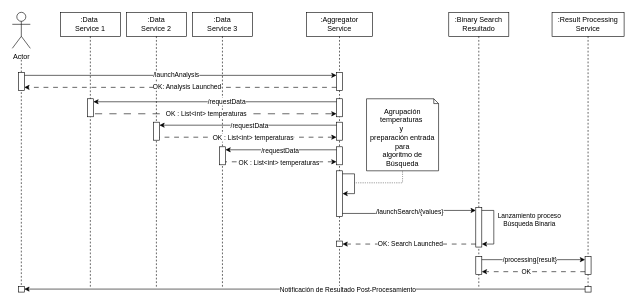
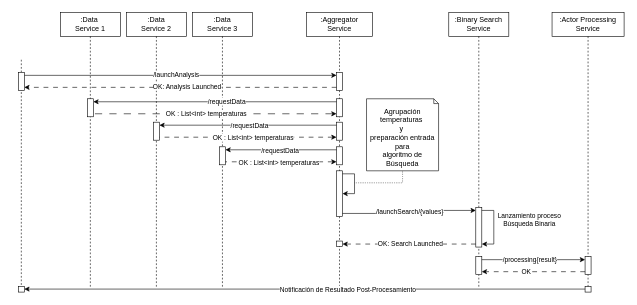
  <mxCell id="0" />
  <mxCell id="1" parent="0" />
  <mxCell id="2" value="&lt;div&gt;:Data&amp;nbsp;&lt;/div&gt;&lt;div&gt;Service 1 &lt;br&gt;&lt;/div&gt;" style="shape=umlLifeline;perimeter=lifelinePerimeter;whiteSpace=wrap;html=1;container=1;dropTarget=0;collapsible=0;recursiveResize=0;outlineConnect=0;portConstraint=eastwest;newEdgeStyle={&quot;edgeStyle&quot;:&quot;elbowEdgeStyle&quot;,&quot;elbow&quot;:&quot;vertical&quot;,&quot;curved&quot;:0,&quot;rounded&quot;:0};" parent="1" vertex="1"><mxGeometry x="100" y="20" width="100" height="460" as="geometry" /></mxCell>
  <mxCell id="3" value="" style="html=1;points=[[0,0,0,0,5],[0,1,0,0,-5],[1,0,0,0,5],[1,1,0,0,-5]];perimeter=orthogonalPerimeter;outlineConnect=0;targetShapes=umlLifeline;portConstraint=eastwest;newEdgeStyle={&quot;curved&quot;:0,&quot;rounded&quot;:0};" parent="2" vertex="1"><mxGeometry x="45" y="144" width="10" height="30" as="geometry" /></mxCell>
  <mxCell id="4" value="&lt;div&gt;:Data&lt;/div&gt;&lt;div&gt;Service 2&lt;br&gt;&lt;/div&gt;" style="shape=umlLifeline;perimeter=lifelinePerimeter;whiteSpace=wrap;html=1;container=1;dropTarget=0;collapsible=0;recursiveResize=0;outlineConnect=0;portConstraint=eastwest;newEdgeStyle={&quot;edgeStyle&quot;:&quot;elbowEdgeStyle&quot;,&quot;elbow&quot;:&quot;vertical&quot;,&quot;curved&quot;:0,&quot;rounded&quot;:0};" parent="1" vertex="1"><mxGeometry x="210" y="20" width="100" height="460" as="geometry" /></mxCell>
  <mxCell id="5" value="" style="html=1;points=[[0,0,0,0,5],[0,1,0,0,-5],[1,0,0,0,5],[1,1,0,0,-5]];perimeter=orthogonalPerimeter;outlineConnect=0;targetShapes=umlLifeline;portConstraint=eastwest;newEdgeStyle={&quot;curved&quot;:0,&quot;rounded&quot;:0};" parent="4" vertex="1"><mxGeometry x="45" y="183" width="10" height="30" as="geometry" /></mxCell>
  <mxCell id="6" value="&lt;div&gt;:Data&lt;/div&gt;&lt;div&gt;Service 3&lt;br&gt;&lt;/div&gt;" style="shape=umlLifeline;perimeter=lifelinePerimeter;whiteSpace=wrap;html=1;container=1;dropTarget=0;collapsible=0;recursiveResize=0;outlineConnect=0;portConstraint=eastwest;newEdgeStyle={&quot;edgeStyle&quot;:&quot;elbowEdgeStyle&quot;,&quot;elbow&quot;:&quot;vertical&quot;,&quot;curved&quot;:0,&quot;rounded&quot;:0};" parent="1" vertex="1"><mxGeometry x="320" y="20" width="100" height="460" as="geometry" /></mxCell>
  <mxCell id="7" value="" style="html=1;points=[[0,0,0,0,5],[0,1,0,0,-5],[1,0,0,0,5],[1,1,0,0,-5]];perimeter=orthogonalPerimeter;outlineConnect=0;targetShapes=umlLifeline;portConstraint=eastwest;newEdgeStyle={&quot;curved&quot;:0,&quot;rounded&quot;:0};" parent="6" vertex="1"><mxGeometry x="45" y="224" width="10" height="30" as="geometry" /></mxCell>
  <mxCell id="8" value="&lt;div&gt;:Aggregator&lt;/div&gt;&lt;div&gt;Service&lt;/div&gt;" style="shape=umlLifeline;perimeter=lifelinePerimeter;whiteSpace=wrap;html=1;container=1;dropTarget=0;collapsible=0;recursiveResize=0;outlineConnect=0;portConstraint=eastwest;newEdgeStyle={&quot;edgeStyle&quot;:&quot;elbowEdgeStyle&quot;,&quot;elbow&quot;:&quot;vertical&quot;,&quot;curved&quot;:0,&quot;rounded&quot;:0};" parent="1" vertex="1"><mxGeometry x="510" y="20" width="110" height="460" as="geometry" /></mxCell>
  <mxCell id="9" value="" style="html=1;points=[[0,0,0,0,5],[0,1,0,0,-5],[1,0,0,0,5],[1,1,0,0,-5]];perimeter=orthogonalPerimeter;outlineConnect=0;targetShapes=umlLifeline;portConstraint=eastwest;newEdgeStyle={&quot;curved&quot;:0,&quot;rounded&quot;:0};" parent="8" vertex="1"><mxGeometry x="50" y="144" width="10" height="30" as="geometry" /></mxCell>
  <mxCell id="10" value="" style="html=1;points=[[0,0,0,0,5],[0,1,0,0,-5],[1,0,0,0,5],[1,1,0,0,-5]];perimeter=orthogonalPerimeter;outlineConnect=0;targetShapes=umlLifeline;portConstraint=eastwest;newEdgeStyle={&quot;curved&quot;:0,&quot;rounded&quot;:0};" parent="8" vertex="1"><mxGeometry x="50" y="183" width="10" height="30" as="geometry" /></mxCell>
  <mxCell id="11" value="" style="html=1;points=[[0,0,0,0,5],[0,1,0,0,-5],[1,0,0,0,5],[1,1,0,0,-5]];perimeter=orthogonalPerimeter;outlineConnect=0;targetShapes=umlLifeline;portConstraint=eastwest;newEdgeStyle={&quot;curved&quot;:0,&quot;rounded&quot;:0};" parent="8" vertex="1"><mxGeometry x="50" y="224" width="10" height="30" as="geometry" /></mxCell>
  <mxCell id="12" value="" style="html=1;points=[[0,0,0,0,5],[0,1,0,0,-5],[1,0,0,0,5],[1,1,0,0,-5]];perimeter=orthogonalPerimeter;outlineConnect=0;targetShapes=umlLifeline;portConstraint=eastwest;newEdgeStyle={&quot;curved&quot;:0,&quot;rounded&quot;:0};" parent="8" vertex="1"><mxGeometry x="50" y="264" width="10" height="76" as="geometry" /></mxCell>
  <mxCell id="13" style="edgeStyle=orthogonalEdgeStyle;rounded=0;orthogonalLoop=1;jettySize=auto;html=1;curved=0;exitX=1;exitY=0;exitDx=0;exitDy=5;exitPerimeter=0;" parent="8" source="12" target="12" edge="1"><mxGeometry relative="1" as="geometry" /></mxCell>
  <mxCell id="14" value="" style="html=1;points=[[0,0,0,0,5],[0,1,0,0,-5],[1,0,0,0,5],[1,1,0,0,-5]];perimeter=orthogonalPerimeter;outlineConnect=0;targetShapes=umlLifeline;portConstraint=eastwest;newEdgeStyle={&quot;curved&quot;:0,&quot;rounded&quot;:0};" parent="8" vertex="1"><mxGeometry x="50" y="381" width="10" height="9" as="geometry" /></mxCell>
  <mxCell id="15" value="" style="html=1;points=[[0,0,0,0,5],[0,1,0,0,-5],[1,0,0,0,5],[1,1,0,0,-5]];perimeter=orthogonalPerimeter;outlineConnect=0;targetShapes=umlLifeline;portConstraint=eastwest;newEdgeStyle={&quot;curved&quot;:0,&quot;rounded&quot;:0};" parent="8" vertex="1"><mxGeometry x="50" y="100" width="10" height="30" as="geometry" /></mxCell>
- <mxCell id="16" value="&lt;div&gt;:Binary Search&lt;br&gt;&lt;/div&gt;&lt;div&gt;Resultado&lt;/div&gt;" style="shape=umlLifeline;perimeter=lifelinePerimeter;whiteSpace=wrap;html=1;container=1;dropTarget=0;collapsible=0;recursiveResize=0;outlineConnect=0;portConstraint=eastwest;newEdgeStyle={&quot;edgeStyle&quot;:&quot;elbowEdgeStyle&quot;,&quot;elbow&quot;:&quot;vertical&quot;,&quot;curved&quot;:0,&quot;rounded&quot;:0};" parent="1" vertex="1"><mxGeometry x="747" y="20" width="100" height="460" as="geometry" /></mxCell>
+ <mxCell id="16" value="&lt;div&gt;:Binary Search&lt;br&gt;&lt;/div&gt;&lt;div&gt;Service&lt;/div&gt;" style="shape=umlLifeline;perimeter=lifelinePerimeter;whiteSpace=wrap;html=1;container=1;dropTarget=0;collapsible=0;recursiveResize=0;outlineConnect=0;portConstraint=eastwest;newEdgeStyle={&quot;edgeStyle&quot;:&quot;elbowEdgeStyle&quot;,&quot;elbow&quot;:&quot;vertical&quot;,&quot;curved&quot;:0,&quot;rounded&quot;:0};" parent="1" vertex="1"><mxGeometry x="747" y="20" width="100" height="460" as="geometry" /></mxCell>
  <mxCell id="17" value="" style="html=1;points=[[0,0,0,0,5],[0,1,0,0,-5],[1,0,0,0,5],[1,1,0,0,-5]];perimeter=orthogonalPerimeter;outlineConnect=0;targetShapes=umlLifeline;portConstraint=eastwest;newEdgeStyle={&quot;curved&quot;:0,&quot;rounded&quot;:0};" parent="16" vertex="1"><mxGeometry x="45" y="325" width="10" height="66" as="geometry" /></mxCell>
  <mxCell id="18" style="edgeStyle=orthogonalEdgeStyle;rounded=0;orthogonalLoop=1;jettySize=auto;html=1;curved=0;exitX=1;exitY=0;exitDx=0;exitDy=5;exitPerimeter=0;entryX=1;entryY=1;entryDx=0;entryDy=-5;entryPerimeter=0;" parent="16" source="17" target="17" edge="1"><mxGeometry relative="1" as="geometry" /></mxCell>
  <mxCell id="19" value="&lt;div&gt;Lanzamiento proceso&lt;/div&gt;&lt;div&gt;Búsqueda Binaria&lt;br&gt;&lt;/div&gt;" style="edgeLabel;html=1;align=center;verticalAlign=middle;resizable=0;points=[];" parent="18" vertex="1" connectable="0"><mxGeometry x="-0.144" y="-2" relative="1" as="geometry"><mxPoint x="60" y="-6" as="offset" /></mxGeometry></mxCell>
  <mxCell id="20" value="" style="html=1;points=[[0,0,0,0,5],[0,1,0,0,-5],[1,0,0,0,5],[1,1,0,0,-5]];perimeter=orthogonalPerimeter;outlineConnect=0;targetShapes=umlLifeline;portConstraint=eastwest;newEdgeStyle={&quot;curved&quot;:0,&quot;rounded&quot;:0};" parent="16" vertex="1"><mxGeometry x="45" y="407" width="10" height="30" as="geometry" /></mxCell>
- <mxCell id="21" value=":Result Processing&lt;div&gt;Service&lt;/div&gt;" style="shape=umlLifeline;perimeter=lifelinePerimeter;whiteSpace=wrap;html=1;container=1;dropTarget=0;collapsible=0;recursiveResize=0;outlineConnect=0;portConstraint=eastwest;newEdgeStyle={&quot;edgeStyle&quot;:&quot;elbowEdgeStyle&quot;,&quot;elbow&quot;:&quot;vertical&quot;,&quot;curved&quot;:0,&quot;rounded&quot;:0};" parent="1" vertex="1"><mxGeometry x="919" y="20" width="120" height="460" as="geometry" /></mxCell>
+ <mxCell id="21" value=":Actor Processing&lt;div&gt;Service&lt;/div&gt;" style="shape=umlLifeline;perimeter=lifelinePerimeter;whiteSpace=wrap;html=1;container=1;dropTarget=0;collapsible=0;recursiveResize=0;outlineConnect=0;portConstraint=eastwest;newEdgeStyle={&quot;edgeStyle&quot;:&quot;elbowEdgeStyle&quot;,&quot;elbow&quot;:&quot;vertical&quot;,&quot;curved&quot;:0,&quot;rounded&quot;:0};" parent="1" vertex="1"><mxGeometry x="919" y="20" width="120" height="460" as="geometry" /></mxCell>
  <mxCell id="22" value="" style="html=1;points=[[0,0,0,0,5],[0,1,0,0,-5],[1,0,0,0,5],[1,1,0,0,-5]];perimeter=orthogonalPerimeter;outlineConnect=0;targetShapes=umlLifeline;portConstraint=eastwest;newEdgeStyle={&quot;curved&quot;:0,&quot;rounded&quot;:0};" parent="21" vertex="1"><mxGeometry x="55" y="407" width="10" height="30" as="geometry" /></mxCell>
  <mxCell id="23" value="" style="html=1;points=[[0,0,0,0,5],[0,1,0,0,-5],[1,0,0,0,5],[1,1,0,0,-5]];perimeter=orthogonalPerimeter;outlineConnect=0;targetShapes=umlLifeline;portConstraint=eastwest;newEdgeStyle={&quot;curved&quot;:0,&quot;rounded&quot;:0};" parent="21" vertex="1"><mxGeometry x="55" y="457" width="10" height="9" as="geometry" /></mxCell>
  <mxCell id="24" style="edgeStyle=orthogonalEdgeStyle;rounded=0;orthogonalLoop=1;jettySize=auto;html=1;curved=0;exitX=1;exitY=0;exitDx=0;exitDy=5;exitPerimeter=0;entryX=0;entryY=0;entryDx=0;entryDy=5;entryPerimeter=0;startArrow=classic;startFill=1;endArrow=none;endFill=0;" parent="1" source="3" target="9" edge="1"><mxGeometry relative="1" as="geometry" /></mxCell>
  <mxCell id="25" value="/requestData" style="edgeLabel;html=1;align=center;verticalAlign=middle;resizable=0;points=[];" parent="24" vertex="1" connectable="0"><mxGeometry x="0.091" y="1" relative="1" as="geometry"><mxPoint as="offset" /></mxGeometry></mxCell>
  <mxCell id="26" style="edgeStyle=orthogonalEdgeStyle;rounded=0;orthogonalLoop=1;jettySize=auto;html=1;curved=0;exitX=0;exitY=1;exitDx=0;exitDy=-5;exitPerimeter=0;entryX=1;entryY=1;entryDx=0;entryDy=-5;entryPerimeter=0;dashed=1;dashPattern=12 12;startArrow=classic;startFill=1;endArrow=none;endFill=0;" parent="1" source="9" target="3" edge="1"><mxGeometry relative="1" as="geometry" /></mxCell>
  <mxCell id="27" value="OK : List&amp;lt;int&amp;gt; temperaturas" style="edgeLabel;html=1;align=center;verticalAlign=middle;resizable=0;points=[];" parent="26" vertex="1" connectable="0"><mxGeometry x="0.079" y="-1" relative="1" as="geometry"><mxPoint as="offset" /></mxGeometry></mxCell>
  <mxCell id="28" style="edgeStyle=orthogonalEdgeStyle;rounded=0;orthogonalLoop=1;jettySize=auto;html=1;curved=0;exitX=1;exitY=0;exitDx=0;exitDy=5;exitPerimeter=0;entryX=0;entryY=0;entryDx=0;entryDy=5;entryPerimeter=0;startArrow=classic;startFill=1;endArrow=none;endFill=0;" parent="1" source="5" target="10" edge="1"><mxGeometry relative="1" as="geometry" /></mxCell>
  <mxCell id="29" value="/requestData" style="edgeLabel;html=1;align=center;verticalAlign=middle;resizable=0;points=[];" parent="28" vertex="1" connectable="0"><mxGeometry x="0.012" y="-1" relative="1" as="geometry"><mxPoint as="offset" /></mxGeometry></mxCell>
  <mxCell id="30" style="edgeStyle=orthogonalEdgeStyle;rounded=0;orthogonalLoop=1;jettySize=auto;html=1;curved=0;exitX=0;exitY=1;exitDx=0;exitDy=-5;exitPerimeter=0;entryX=1;entryY=1;entryDx=0;entryDy=-5;entryPerimeter=0;dashed=1;dashPattern=8 8;startArrow=classic;startFill=1;endArrow=none;endFill=0;" parent="1" source="10" target="5" edge="1"><mxGeometry relative="1" as="geometry" /></mxCell>
  <mxCell id="31" value="OK : List&amp;lt;int&amp;gt; temperaturas" style="edgeLabel;html=1;align=center;verticalAlign=middle;resizable=0;points=[];" parent="30" vertex="1" connectable="0"><mxGeometry x="-0.051" relative="1" as="geometry"><mxPoint as="offset" /></mxGeometry></mxCell>
  <mxCell id="32" style="edgeStyle=orthogonalEdgeStyle;rounded=0;orthogonalLoop=1;jettySize=auto;html=1;curved=0;exitX=1;exitY=0;exitDx=0;exitDy=5;exitPerimeter=0;entryX=0;entryY=0;entryDx=0;entryDy=5;entryPerimeter=0;startArrow=classic;startFill=1;endArrow=none;endFill=0;" parent="1" source="7" target="11" edge="1"><mxGeometry relative="1" as="geometry" /></mxCell>
  <mxCell id="33" value="/requestData" style="edgeLabel;html=1;align=center;verticalAlign=middle;resizable=0;points=[];" parent="32" vertex="1" connectable="0"><mxGeometry x="-0.027" y="-1" relative="1" as="geometry"><mxPoint y="-1" as="offset" /></mxGeometry></mxCell>
  <mxCell id="34" style="edgeStyle=orthogonalEdgeStyle;rounded=0;orthogonalLoop=1;jettySize=auto;html=1;curved=0;exitX=0;exitY=1;exitDx=0;exitDy=-5;exitPerimeter=0;entryX=1;entryY=1;entryDx=0;entryDy=-5;entryPerimeter=0;dashed=1;dashPattern=8 8;startArrow=classic;startFill=1;endArrow=none;endFill=0;" parent="1" source="11" target="7" edge="1"><mxGeometry relative="1" as="geometry" /></mxCell>
  <mxCell id="35" value="OK : List&amp;lt;int&amp;gt; temperaturas" style="edgeLabel;html=1;align=center;verticalAlign=middle;resizable=0;points=[];" parent="34" vertex="1" connectable="0"><mxGeometry x="-0.056" relative="1" as="geometry"><mxPoint x="-10" as="offset" /></mxGeometry></mxCell>
  <mxCell id="36" style="edgeStyle=orthogonalEdgeStyle;rounded=0;orthogonalLoop=1;jettySize=auto;html=1;curved=0;exitX=1;exitY=1;exitDx=0;exitDy=-5;exitPerimeter=0;entryX=0;entryY=0;entryDx=0;entryDy=5;entryPerimeter=0;" parent="1" source="12" target="17" edge="1"><mxGeometry relative="1" as="geometry" /></mxCell>
  <mxCell id="37" value="/launchSearch/{values}" style="edgeLabel;html=1;align=center;verticalAlign=middle;resizable=0;points=[];" parent="36" vertex="1" connectable="0"><mxGeometry x="0.064" relative="1" as="geometry"><mxPoint x="-5" y="1" as="offset" /></mxGeometry></mxCell>
  <mxCell id="38" style="edgeStyle=orthogonalEdgeStyle;rounded=0;orthogonalLoop=1;jettySize=auto;html=1;curved=0;exitX=1;exitY=0;exitDx=0;exitDy=5;exitPerimeter=0;entryX=0;entryY=0;entryDx=0;entryDy=5;entryPerimeter=0;" parent="1" source="20" target="22" edge="1"><mxGeometry relative="1" as="geometry" /></mxCell>
  <mxCell id="39" value="/processing{result}" style="edgeLabel;html=1;align=center;verticalAlign=middle;resizable=0;points=[];" parent="38" vertex="1" connectable="0"><mxGeometry x="0.124" y="2" relative="1" as="geometry"><mxPoint x="-18" y="2" as="offset" /></mxGeometry></mxCell>
  <mxCell id="40" style="edgeStyle=orthogonalEdgeStyle;rounded=0;orthogonalLoop=1;jettySize=auto;html=1;curved=0;exitX=0;exitY=1;exitDx=0;exitDy=-5;exitPerimeter=0;entryX=1;entryY=1;entryDx=0;entryDy=-5;entryPerimeter=0;dashed=1;dashPattern=8 8;" parent="1" source="22" target="20" edge="1"><mxGeometry relative="1" as="geometry" /></mxCell>
  <mxCell id="41" value="OK" style="edgeLabel;html=1;align=center;verticalAlign=middle;resizable=0;points=[];" parent="40" vertex="1" connectable="0"><mxGeometry x="-0.06" y="1" relative="1" as="geometry"><mxPoint x="-18" y="-1" as="offset" /></mxGeometry></mxCell>
  <mxCell id="42" style="edgeStyle=orthogonalEdgeStyle;rounded=0;orthogonalLoop=1;jettySize=auto;html=1;exitX=0.5;exitY=1;exitDx=0;exitDy=0;exitPerimeter=0;endArrow=none;endFill=0;dashed=1;dashPattern=1 2;" parent="1" source="43" edge="1"><mxGeometry relative="1" as="geometry"><mxPoint x="590" y="304" as="targetPoint" /></mxGeometry></mxCell>
  <mxCell id="43" value="&lt;div&gt;Agrupación temperaturas&amp;nbsp;&lt;/div&gt;&lt;div&gt;y&amp;nbsp;&lt;/div&gt;&lt;div&gt;preparación entrada &lt;br&gt;&lt;/div&gt;&lt;div&gt;para&lt;/div&gt;algoritmo de Búsqueda" style="shape=note2;boundedLbl=1;whiteSpace=wrap;html=1;size=8;verticalAlign=top;align=center;" parent="1" vertex="1"><mxGeometry x="610" y="164" width="120" height="120" as="geometry" /></mxCell>
- <mxCell id="44" value="Actor" style="shape=umlActor;verticalLabelPosition=bottom;verticalAlign=top;html=1;" parent="1" vertex="1"><mxGeometry y="20" width="30" height="60" as="geometry" x="20" /></mxCell>
  <mxCell id="45" style="edgeStyle=orthogonalEdgeStyle;rounded=0;orthogonalLoop=1;jettySize=auto;html=1;curved=0;exitX=1;exitY=0;exitDx=0;exitDy=5;exitPerimeter=0;entryX=0;entryY=0;entryDx=0;entryDy=5;entryPerimeter=0;" parent="1" source="55" target="15" edge="1"><mxGeometry relative="1" as="geometry" /></mxCell>
  <mxCell id="46" value="/launchAnalysis" style="edgeLabel;html=1;align=center;verticalAlign=middle;resizable=0;points=[];" parent="45" vertex="1" connectable="0"><mxGeometry x="-0.029" y="1" relative="1" as="geometry"><mxPoint as="offset" /></mxGeometry></mxCell>
  <mxCell id="47" style="edgeStyle=orthogonalEdgeStyle;rounded=0;orthogonalLoop=1;jettySize=auto;html=1;curved=0;exitX=0;exitY=1;exitDx=0;exitDy=-5;exitPerimeter=0;entryX=1;entryY=1;entryDx=0;entryDy=-5;entryPerimeter=0;dashed=1;dashPattern=8 8;" parent="1" source="15" target="55" edge="1"><mxGeometry relative="1" as="geometry" /></mxCell>
  <mxCell id="48" value="OK: Analysis Launched" style="edgeLabel;html=1;align=center;verticalAlign=middle;resizable=0;points=[];" parent="47" vertex="1" connectable="0"><mxGeometry x="-0.038" y="-2" relative="1" as="geometry"><mxPoint as="offset" /></mxGeometry></mxCell>
  <mxCell id="49" style="edgeStyle=orthogonalEdgeStyle;rounded=0;orthogonalLoop=1;jettySize=auto;html=1;curved=0;exitX=0;exitY=1;exitDx=0;exitDy=-5;exitPerimeter=0;entryX=1;entryY=0;entryDx=0;entryDy=5;entryPerimeter=0;dashed=1;dashPattern=8 8;" parent="1" source="17" target="14" edge="1"><mxGeometry relative="1" as="geometry" /></mxCell>
  <mxCell id="50" value="OK: Search Launched" style="edgeLabel;html=1;align=center;verticalAlign=middle;resizable=0;points=[];" parent="49" vertex="1" connectable="0"><mxGeometry x="-0.008" y="-2" relative="1" as="geometry"><mxPoint as="offset" /></mxGeometry></mxCell>
  <mxCell id="51" value="" style="edgeStyle=orthogonalEdgeStyle;rounded=0;orthogonalLoop=1;jettySize=auto;html=1;exitX=0.5;exitY=0.5;exitDx=0;exitDy=0;exitPerimeter=0;dashed=1;endArrow=none;endFill=0;" parent="1" target="52" edge="1"><mxGeometry relative="1" as="geometry"><mxPoint x="35" y="660" as="targetPoint" /><mxPoint x="35" y="99" as="sourcePoint" /><Array as="points"><mxPoint x="35" y="480" /><mxPoint x="35" y="480" /></Array></mxGeometry></mxCell>
  <mxCell id="52" value="" style="html=1;points=[[0,0,0,0,5],[0,1,0,0,-5],[1,0,0,0,5],[1,1,0,0,-5]];perimeter=orthogonalPerimeter;outlineConnect=0;targetShapes=umlLifeline;portConstraint=eastwest;newEdgeStyle={&quot;curved&quot;:0,&quot;rounded&quot;:0};" parent="1" vertex="1"><mxGeometry x="30" y="477" width="10" height="9" as="geometry" /></mxCell>
  <mxCell id="53" style="edgeStyle=orthogonalEdgeStyle;rounded=0;orthogonalLoop=1;jettySize=auto;html=1;curved=0;exitX=0;exitY=1;exitDx=0;exitDy=-5;exitPerimeter=0;entryX=1;entryY=1;entryDx=0;entryDy=-5;entryPerimeter=0;" parent="1" source="23" target="52" edge="1"><mxGeometry relative="1" as="geometry" /></mxCell>
  <mxCell id="54" value="Notificación de Resultado Post-Procesamiento" style="edgeLabel;html=1;align=center;verticalAlign=middle;resizable=0;points=[];" parent="53" vertex="1" connectable="0"><mxGeometry x="-0.152" relative="1" as="geometry"><mxPoint as="offset" /></mxGeometry></mxCell>
  <mxCell id="55" value="" style="html=1;points=[[0,0,0,0,5],[0,1,0,0,-5],[1,0,0,0,5],[1,1,0,0,-5]];perimeter=orthogonalPerimeter;outlineConnect=0;targetShapes=umlLifeline;portConstraint=eastwest;newEdgeStyle={&quot;curved&quot;:0,&quot;rounded&quot;:0};" parent="1" vertex="1"><mxGeometry x="30" y="120" width="10" height="30" as="geometry" /></mxCell>
